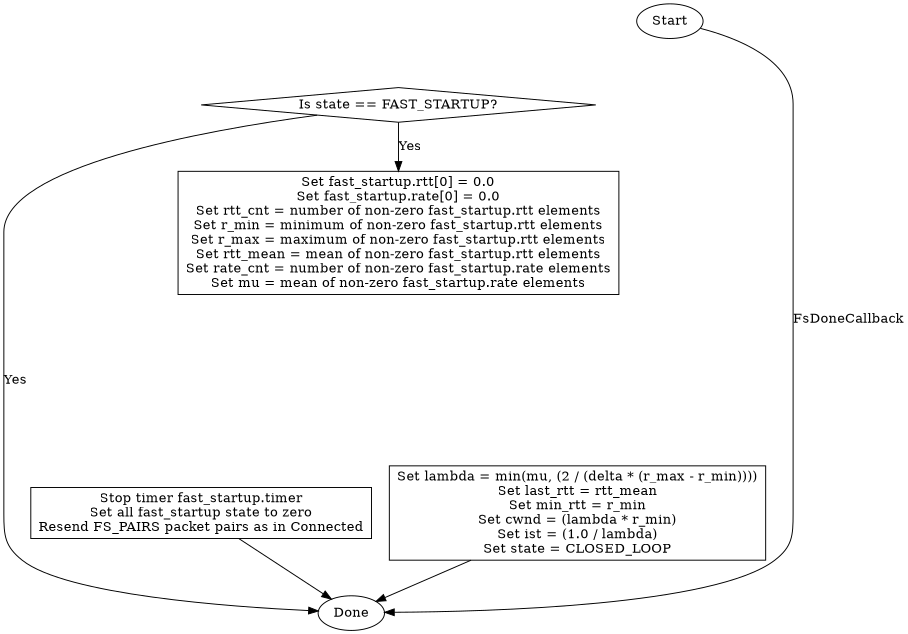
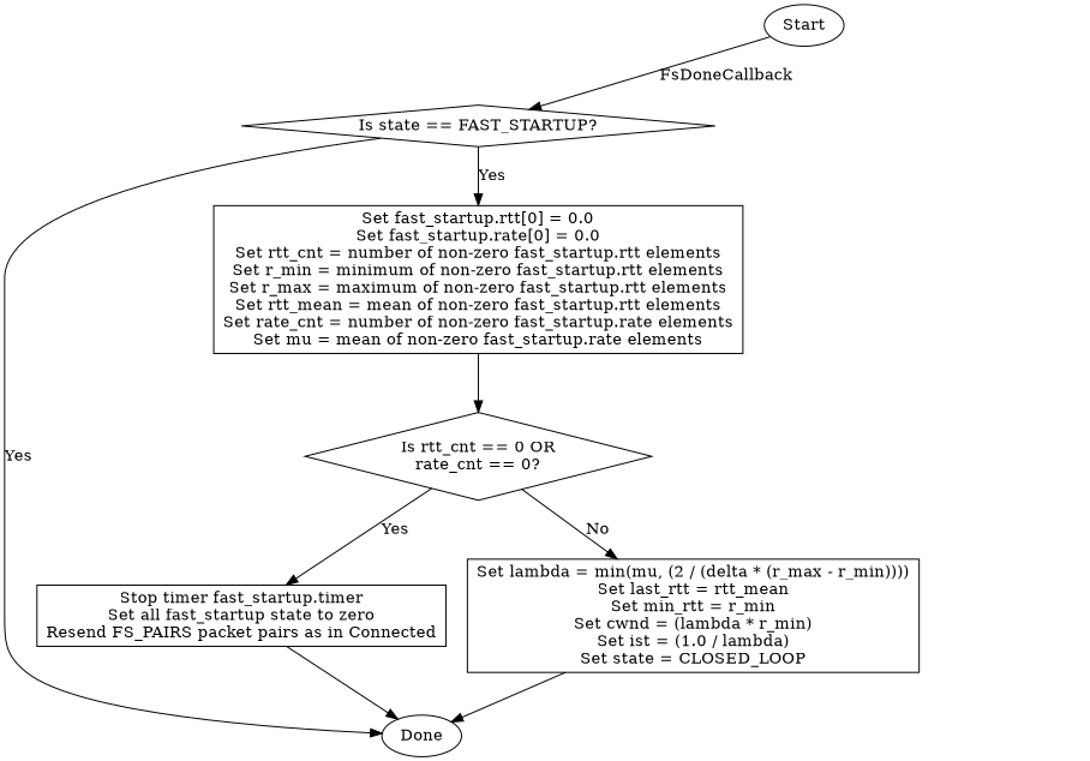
  digraph {
    node [shape=box]
    n1 [label=Start shape=ellipse]
    n2 [label="Is state == FAST_STARTUP?" shape=diamond]
    n3 [label=Done shape=ellipse]
    n4 [label="Set fast_startup.rtt[0] = 0.0\nSet fast_startup.rate[0] = 0.0\nSet rtt_cnt = number of non-zero fast_startup.rtt elements\nSet r_min = minimum of non-zero fast_startup.rtt elements\nSet r_max = maximum of non-zero fast_startup.rtt elements\nSet rtt_mean = mean of non-zero fast_startup.rtt elements\nSet rate_cnt = number of non-zero fast_startup.rate elements\nSet mu = mean of non-zero fast_startup.rate elements"]
+   n5 [label="Is rtt_cnt == 0 OR\nrate_cnt == 0?" shape=diamond]
    n6 [label="Stop timer fast_startup.timer\nSet all fast_startup state to zero\nResend FS_PAIRS packet pairs as in Connected"]
    n7 [label="Set lambda = min(mu, (2 / (delta * (r_max - r_min))))\nSet last_rtt = rtt_mean\nSet min_rtt = r_min\nSet cwnd = (lambda * r_min)\nSet ist = (1.0 / lambda)\nSet state = CLOSED_LOOP"]
-   n1 -> n3 [label=FsDoneCallback]
+   n1 -> n2 [label=FsDoneCallback]
    n2 -> n3 [label=Yes]
    n2 -> n4 [label=Yes]
+   n4 -> n5
+   n5 -> n6 [label=Yes]
+   n5 -> n7 [label=No]
    n6 -> n3
    n7 -> n3
  }
